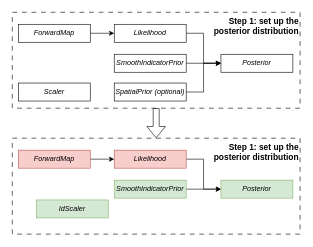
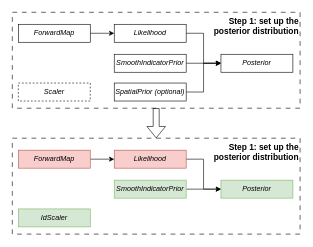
  <mxCell id="0" />
  <mxCell id="1" parent="0" />
  <mxCell id="2" style="edgeStyle=none;html=1;exitX=0.5;exitY=1;exitDx=0;exitDy=0;entryX=0.5;entryY=0;entryDx=0;entryDy=0;shape=flexArrow;targetPerimeterSpacing=0;sourcePerimeterSpacing=15;startSize=6;" parent="1" source="3" target="14" edge="1"><mxGeometry relative="1" as="geometry" /></mxCell>
  <mxCell id="3" value="&lt;b style=&quot;font-size: 14px;&quot;&gt;Step 1: set up the &lt;br&gt;posterior distribution&lt;/b&gt;" style="rounded=0;whiteSpace=wrap;html=1;dashed=1;fillColor=none;align=right;horizontal=1;verticalAlign=top;dashPattern=8 8;" parent="1" vertex="1"><mxGeometry x="20" y="20" width="480" height="160" as="geometry" /></mxCell>
  <mxCell id="4" style="edgeStyle=orthogonalEdgeStyle;rounded=0;html=1;exitX=1;exitY=0.5;exitDx=0;exitDy=0;entryX=0;entryY=0.5;entryDx=0;entryDy=0;" parent="1" source="5" target="8" edge="1"><mxGeometry relative="1" as="geometry" /></mxCell>
  <mxCell id="5" value="&lt;span style=&quot;font-style: italic;&quot;&gt;Likelihood&lt;br&gt;&lt;/span&gt;" style="rounded=0;whiteSpace=wrap;html=1;" parent="1" vertex="1"><mxGeometry x="190" y="40" width="120" height="30" as="geometry" /></mxCell>
  <mxCell id="6" style="edgeStyle=orthogonalEdgeStyle;rounded=0;html=1;exitX=1;exitY=0.5;exitDx=0;exitDy=0;entryX=0;entryY=0.5;entryDx=0;entryDy=0;" parent="1" source="7" target="5" edge="1"><mxGeometry relative="1" as="geometry" /></mxCell>
  <mxCell id="7" value="&lt;span style=&quot;font-style: italic;&quot;&gt;ForwardMap&lt;br&gt;&lt;/span&gt;" style="rounded=0;whiteSpace=wrap;html=1;" parent="1" vertex="1"><mxGeometry x="30" y="40" width="120" height="30" as="geometry" /></mxCell>
  <mxCell id="8" value="&lt;span style=&quot;font-style: italic;&quot;&gt;Posterior&lt;br&gt;&lt;/span&gt;" style="rounded=0;whiteSpace=wrap;html=1;" parent="1" vertex="1"><mxGeometry x="368" y="90" width="120" height="30" as="geometry" /></mxCell>
  <mxCell id="9" value="" style="edgeStyle=orthogonalEdgeStyle;rounded=0;html=1;" parent="1" source="10" target="8" edge="1"><mxGeometry relative="1" as="geometry" /></mxCell>
  <mxCell id="10" value="&lt;span style=&quot;font-style: italic;&quot;&gt;SmoothIndicatorPrior&lt;br&gt;&lt;/span&gt;" style="rounded=0;whiteSpace=wrap;html=1;" parent="1" vertex="1"><mxGeometry x="190" y="90" width="120" height="30" as="geometry" /></mxCell>
  <mxCell id="11" style="edgeStyle=orthogonalEdgeStyle;rounded=0;html=1;exitX=1;exitY=0.5;exitDx=0;exitDy=0;entryX=0;entryY=0.5;entryDx=0;entryDy=0;" parent="1" source="12" target="8" edge="1"><mxGeometry relative="1" as="geometry" /></mxCell>
  <mxCell id="12" value="&lt;span style=&quot;font-style: italic;&quot;&gt;SpatialPrior (optional)&lt;br&gt;&lt;/span&gt;" style="rounded=0;whiteSpace=wrap;html=1;" parent="1" vertex="1"><mxGeometry x="190" y="138" width="120" height="30" as="geometry" /></mxCell>
- <mxCell id="13" value="&lt;span style=&quot;font-style: italic;&quot;&gt;Scaler&lt;br&gt;&lt;/span&gt;" style="rounded=0;whiteSpace=wrap;html=1;" parent="1" vertex="1"><mxGeometry x="30" y="138" width="120" height="30" as="geometry" /></mxCell>
+ <mxCell id="13" value="&lt;span style=&quot;font-style: italic;&quot;&gt;Scaler&lt;br&gt;&lt;/span&gt;" style="rounded=0;whiteSpace=wrap;html=1;dashed=1;" parent="1" vertex="1"><mxGeometry x="30" y="138" width="120" height="30" as="geometry" /></mxCell>
  <mxCell id="14" value="&lt;b style=&quot;font-size: 14px;&quot;&gt;Step 1: set up the &lt;br&gt;posterior distribution&lt;/b&gt;" style="rounded=0;whiteSpace=wrap;html=1;dashed=1;fillColor=none;align=right;horizontal=1;verticalAlign=top;dashPattern=8 8;" parent="1" vertex="1"><mxGeometry x="20" y="230" width="480" height="160" as="geometry" /></mxCell>
  <mxCell id="15" style="edgeStyle=orthogonalEdgeStyle;rounded=0;html=1;exitX=1;exitY=0.5;exitDx=0;exitDy=0;entryX=0;entryY=0.5;entryDx=0;entryDy=0;" parent="1" source="16" target="19" edge="1"><mxGeometry relative="1" as="geometry" /></mxCell>
  <mxCell id="16" value="&lt;span style=&quot;font-style: italic;&quot;&gt;Likelihood&lt;br&gt;&lt;/span&gt;" style="rounded=0;whiteSpace=wrap;html=1;fillColor=#f8cecc;strokeColor=#b85450;" parent="1" vertex="1"><mxGeometry x="190" y="250" width="120" height="30" as="geometry" /></mxCell>
  <mxCell id="17" style="edgeStyle=orthogonalEdgeStyle;rounded=0;html=1;exitX=1;exitY=0.5;exitDx=0;exitDy=0;entryX=0;entryY=0.5;entryDx=0;entryDy=0;" parent="1" source="18" target="16" edge="1"><mxGeometry relative="1" as="geometry" /></mxCell>
  <mxCell id="18" value="&lt;span style=&quot;font-style: italic;&quot;&gt;ForwardMap&lt;br&gt;&lt;/span&gt;" style="rounded=0;whiteSpace=wrap;html=1;fillColor=#f8cecc;strokeColor=#b85450;" parent="1" vertex="1"><mxGeometry x="30" y="250" width="120" height="30" as="geometry" /></mxCell>
  <mxCell id="19" value="&lt;span style=&quot;font-style: italic;&quot;&gt;Posterior&lt;br&gt;&lt;/span&gt;" style="rounded=0;whiteSpace=wrap;html=1;fillColor=#d5e8d4;strokeColor=#82b366;" parent="1" vertex="1"><mxGeometry x="368" y="300" width="120" height="30" as="geometry" /></mxCell>
  <mxCell id="20" value="" style="edgeStyle=orthogonalEdgeStyle;rounded=0;html=1;" parent="1" source="21" target="19" edge="1"><mxGeometry relative="1" as="geometry" /></mxCell>
  <mxCell id="21" value="&lt;span style=&quot;font-style: italic;&quot;&gt;SmoothIndicatorPrior&lt;br&gt;&lt;/span&gt;" style="rounded=0;whiteSpace=wrap;html=1;fillColor=#d5e8d4;strokeColor=#82b366;" parent="1" vertex="1"><mxGeometry x="190" y="300" width="120" height="30" as="geometry" /></mxCell>
- <mxCell id="22" value="&lt;span style=&quot;font-style: italic;&quot;&gt;IdScaler&lt;br&gt;&lt;/span&gt;" style="rounded=0;whiteSpace=wrap;html=1;fillColor=#d5e8d4;strokeColor=#82b366;" parent="1" vertex="1"><mxGeometry x="60" y="333" width="120" height="30" as="geometry" /></mxCell>
+ <mxCell id="22" value="&lt;span style=&quot;font-style: italic;&quot;&gt;IdScaler&lt;br&gt;&lt;/span&gt;" style="rounded=0;whiteSpace=wrap;html=1;fillColor=#d5e8d4;strokeColor=#82b366;" parent="1" vertex="1"><mxGeometry x="30" y="348" width="120" height="30" as="geometry" /></mxCell>
